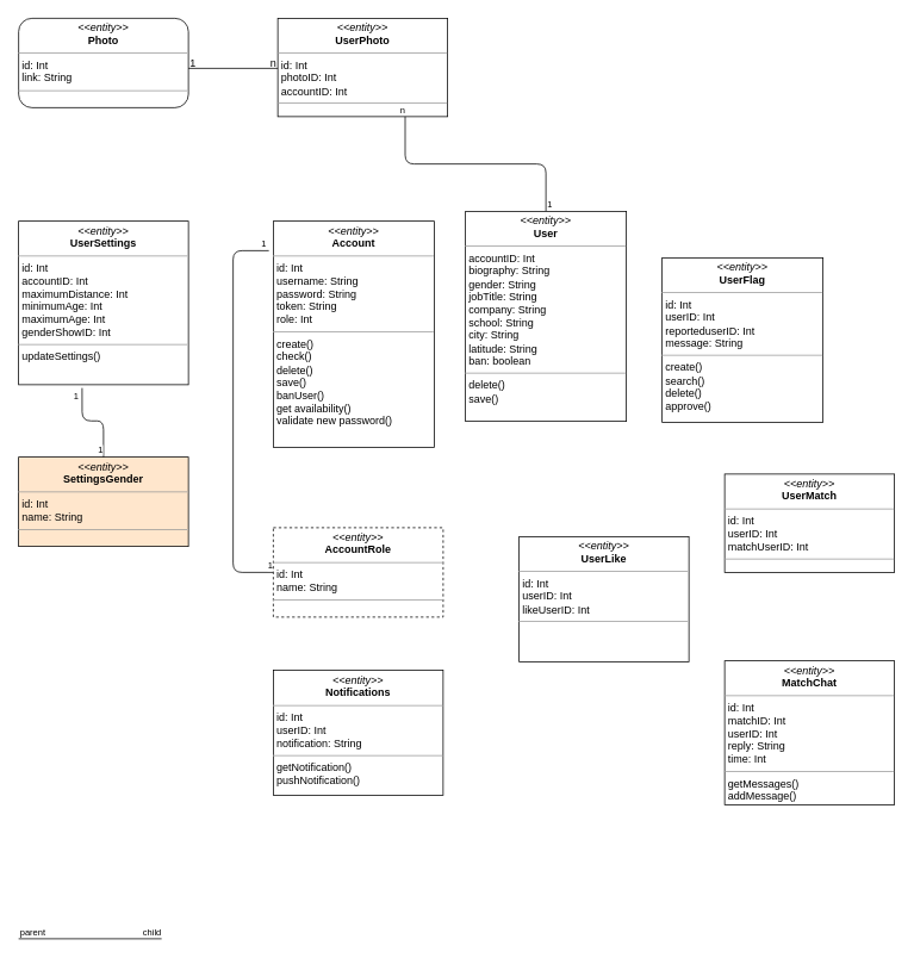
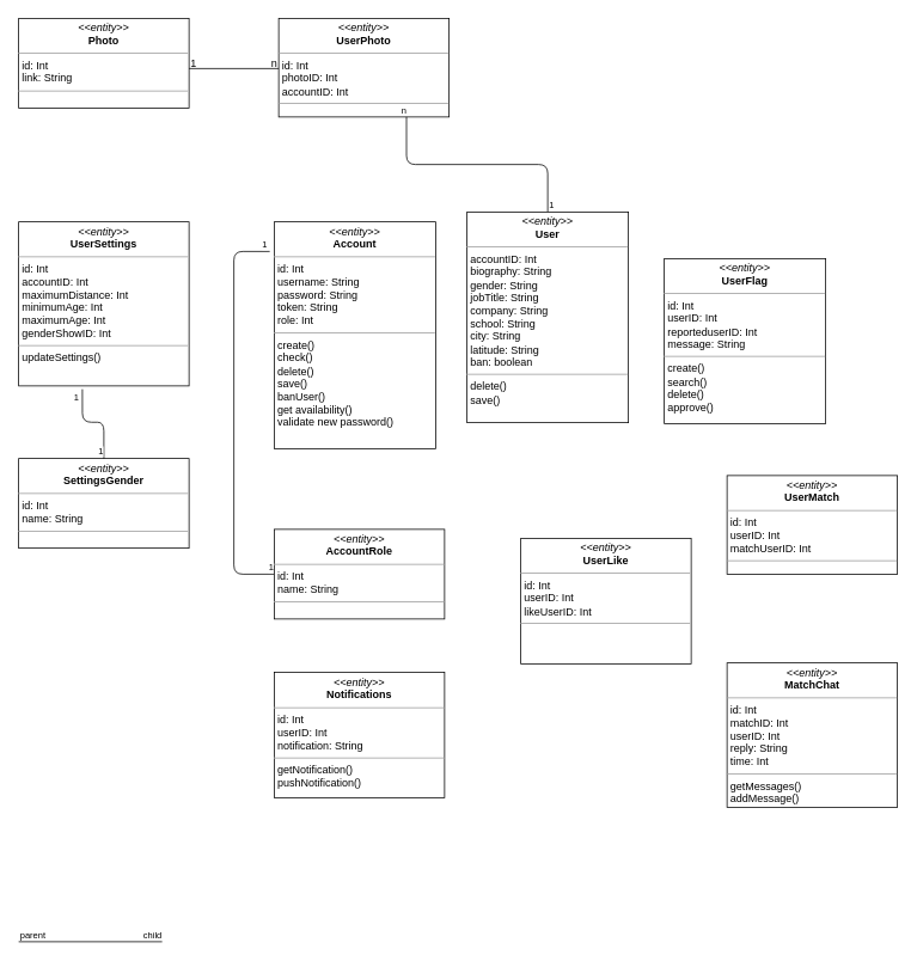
  <mxCell id="0" />
  <mxCell id="1" parent="0" />
  <mxCell id="2" value="&lt;p style=&quot;margin: 0px ; margin-top: 4px ; text-align: center&quot;&gt;&lt;i&gt;&amp;lt;&amp;lt;entity&amp;gt;&amp;gt;&lt;/i&gt;&lt;br&gt;&lt;b&gt;UserFlag&lt;/b&gt;&lt;/p&gt;&lt;hr size=&quot;1&quot;&gt;&lt;p style=&quot;margin: 0px ; margin-left: 4px&quot;&gt;&lt;font style=&quot;font-size: 12px&quot;&gt;id: Int&lt;/font&gt;&lt;/p&gt;&lt;p style=&quot;margin: 0px ; margin-left: 4px&quot;&gt;&lt;font style=&quot;font-size: 12px&quot;&gt;userID: Int&lt;/font&gt;&lt;/p&gt;&lt;p style=&quot;margin: 0px ; margin-left: 4px&quot;&gt;&lt;font style=&quot;font-size: 12px&quot;&gt;reporteduserID: Int&lt;/font&gt;&lt;/p&gt;&lt;p style=&quot;margin: 0px ; margin-left: 4px&quot;&gt;&lt;font style=&quot;font-size: 12px&quot;&gt;message: String&lt;/font&gt;&lt;/p&gt;&lt;hr size=&quot;1&quot;&gt;&lt;p style=&quot;margin: 0px ; margin-left: 4px&quot;&gt;create()&lt;/p&gt;&lt;p style=&quot;margin: 0px ; margin-left: 4px&quot;&gt;search()&lt;/p&gt;&lt;p style=&quot;margin: 0px ; margin-left: 4px&quot;&gt;delete()&lt;/p&gt;&lt;p style=&quot;margin: 0px ; margin-left: 4px&quot;&gt;approve()&lt;/p&gt;" style="verticalAlign=top;align=left;overflow=fill;fontSize=12;fontFamily=Helvetica;html=1;fillColor=#ffffff;" parent="1" vertex="1"><mxGeometry x="740" y="288" width="180" height="184" as="geometry" /></mxCell>
  <mxCell id="3" value="&lt;p style=&quot;margin: 0px ; margin-top: 4px ; text-align: center&quot;&gt;&lt;i&gt;&amp;lt;&amp;lt;entity&amp;gt;&amp;gt;&lt;/i&gt;&lt;br&gt;&lt;b&gt;Account&lt;/b&gt;&lt;/p&gt;&lt;hr size=&quot;1&quot;&gt;&lt;p style=&quot;margin: 0px ; margin-left: 4px&quot;&gt;&lt;font style=&quot;font-size: 12px&quot;&gt;id: Int&lt;/font&gt;&lt;/p&gt;&lt;p style=&quot;margin: 0px ; margin-left: 4px&quot;&gt;&lt;font style=&quot;font-size: 12px&quot;&gt;username: String&lt;/font&gt;&lt;/p&gt;&lt;p style=&quot;margin: 0px ; margin-left: 4px&quot;&gt;&lt;font style=&quot;font-size: 12px&quot;&gt;password: String&lt;/font&gt;&lt;/p&gt;&lt;p style=&quot;margin: 0px ; margin-left: 4px&quot;&gt;&lt;font style=&quot;font-size: 12px&quot;&gt;token: String&lt;/font&gt;&lt;/p&gt;&lt;p style=&quot;margin: 0px ; margin-left: 4px&quot;&gt;&lt;font style=&quot;font-size: 12px&quot;&gt;role: Int&lt;/font&gt;&lt;/p&gt;&lt;hr size=&quot;1&quot;&gt;&lt;p style=&quot;margin: 0px ; margin-left: 4px&quot;&gt;create()&lt;/p&gt;&lt;p style=&quot;margin: 0px ; margin-left: 4px&quot;&gt;check()&lt;/p&gt;&lt;p style=&quot;margin: 0px ; margin-left: 4px&quot;&gt;delete()&lt;/p&gt;&lt;p style=&quot;margin: 0px ; margin-left: 4px&quot;&gt;save()&lt;/p&gt;&lt;p style=&quot;margin: 0px ; margin-left: 4px&quot;&gt;banUser()&lt;/p&gt;&lt;p style=&quot;margin: 0px ; margin-left: 4px&quot;&gt;get availability()&lt;/p&gt;&lt;p style=&quot;margin: 0px ; margin-left: 4px&quot;&gt;validate new password()&lt;br&gt;&lt;/p&gt;" style="verticalAlign=top;align=left;overflow=fill;fontSize=12;fontFamily=Helvetica;html=1;fillColor=#ffffff;spacingLeft=0;spacing=2;" parent="1" vertex="1"><mxGeometry x="305" y="247" width="180" height="253" as="geometry" /></mxCell>
  <mxCell id="4" value="" style="group;container=1;" parent="1" vertex="1" connectable="0"><mxGeometry x="20" y="20" width="480" height="110" as="geometry" /></mxCell>
- <mxCell id="5" value="&lt;p style=&quot;margin: 0px ; margin-top: 4px ; text-align: center&quot;&gt;&lt;i&gt;&amp;lt;&amp;lt;entity&amp;gt;&amp;gt;&lt;/i&gt;&lt;br&gt;&lt;b&gt;Photo&lt;/b&gt;&lt;/p&gt;&lt;hr size=&quot;1&quot;&gt;&lt;p style=&quot;margin: 0px 0px 0px 4px&quot;&gt;id: Int&lt;/p&gt;&lt;p style=&quot;margin: 0px 0px 0px 4px&quot;&gt;link: String&lt;/p&gt;&lt;hr size=&quot;1&quot;&gt;&lt;p style=&quot;margin: 0px ; margin-left: 4px&quot;&gt;&lt;br&gt;&lt;/p&gt;" style="verticalAlign=top;align=left;overflow=fill;fontSize=12;fontFamily=Helvetica;html=1;rounded=1;" parent="4" vertex="1"><mxGeometry width="190" height="100" as="geometry" /></mxCell>
+ <mxCell id="5" value="&lt;p style=&quot;margin: 0px ; margin-top: 4px ; text-align: center&quot;&gt;&lt;i&gt;&amp;lt;&amp;lt;entity&amp;gt;&amp;gt;&lt;/i&gt;&lt;br&gt;&lt;b&gt;Photo&lt;/b&gt;&lt;/p&gt;&lt;hr size=&quot;1&quot;&gt;&lt;p style=&quot;margin: 0px 0px 0px 4px&quot;&gt;id: Int&lt;/p&gt;&lt;p style=&quot;margin: 0px 0px 0px 4px&quot;&gt;link: String&lt;/p&gt;&lt;hr size=&quot;1&quot;&gt;&lt;p style=&quot;margin: 0px ; margin-left: 4px&quot;&gt;&lt;br&gt;&lt;/p&gt;" style="verticalAlign=top;align=left;overflow=fill;fontSize=12;fontFamily=Helvetica;html=1;" parent="4" vertex="1"><mxGeometry width="190" height="100" as="geometry" /></mxCell>
  <mxCell id="6" value="&lt;p style=&quot;margin: 0px ; margin-top: 4px ; text-align: center&quot;&gt;&lt;i&gt;&amp;lt;&amp;lt;entity&amp;gt;&amp;gt;&lt;/i&gt;&lt;br&gt;&lt;b&gt;UserPhoto&lt;/b&gt;&lt;/p&gt;&lt;hr size=&quot;1&quot;&gt;&lt;p style=&quot;margin: 0px 0px 0px 4px&quot;&gt;id: Int&lt;/p&gt;&lt;p style=&quot;margin: 0px 0px 0px 4px&quot;&gt;photoID: Int&lt;/p&gt;&lt;p style=&quot;margin: 0px 0px 0px 4px&quot;&gt;accountID: Int&lt;/p&gt;&lt;hr size=&quot;1&quot;&gt;&lt;p style=&quot;margin: 0px ; margin-left: 4px&quot;&gt;&lt;br&gt;&lt;/p&gt;" style="verticalAlign=top;align=left;overflow=fill;fontSize=12;fontFamily=Helvetica;html=1;" parent="4" vertex="1"><mxGeometry x="290" width="190" height="110" as="geometry" /></mxCell>
  <mxCell id="7" style="edgeStyle=orthogonalEdgeStyle;rounded=0;orthogonalLoop=1;jettySize=auto;html=1;exitX=0.5;exitY=1;exitDx=0;exitDy=0;" parent="4" source="5" target="5" edge="1"><mxGeometry relative="1" as="geometry" /></mxCell>
  <mxCell id="8" value="" style="group" parent="4" connectable="0" vertex="1"><mxGeometry x="190" y="40" width="110" height="20" as="geometry" /></mxCell>
  <mxCell id="9" value="" style="line;strokeWidth=1;fillColor=none;align=left;verticalAlign=middle;spacingTop=-1;spacingLeft=3;spacingRight=3;rotatable=0;labelPosition=right;points=[];portConstraint=eastwest;" parent="8" vertex="1"><mxGeometry y="12" width="100" height="8" as="geometry" /></mxCell>
  <mxCell id="10" value="1" style="text;html=1;resizable=0;points=[];autosize=1;align=left;verticalAlign=top;spacingTop=-4;" parent="8" vertex="1"><mxGeometry width="20" height="20" as="geometry" /></mxCell>
  <mxCell id="11" value="n" style="text;html=1;resizable=0;points=[];autosize=1;align=left;verticalAlign=top;spacingTop=-4;" parent="8" vertex="1"><mxGeometry x="90" width="20" height="20" as="geometry" /></mxCell>
  <mxCell id="12" value="" style="endArrow=none;html=1;edgeStyle=orthogonalEdgeStyle;entryX=0;entryY=0.5;entryDx=0;entryDy=0;" parent="1" target="17" edge="1"><mxGeometry relative="1" as="geometry"><mxPoint x="300" y="280" as="sourcePoint" /><mxPoint x="470" as="targetPoint" y="380" /><Array as="points"><mxPoint x="260" y="280" /><mxPoint x="260" y="640" /></Array></mxGeometry></mxCell>
  <mxCell id="13" value="1" style="resizable=0;html=1;align=left;verticalAlign=bottom;labelBackgroundColor=#ffffff;fontSize=10;" parent="12" connectable="0" vertex="1"><mxGeometry x="-1" relative="1" as="geometry"><mxPoint x="-10" as="offset" /></mxGeometry></mxCell>
  <mxCell id="14" value="1" style="resizable=0;html=1;align=right;verticalAlign=bottom;labelBackgroundColor=#ffffff;fontSize=10;" parent="12" connectable="0" vertex="1"><mxGeometry x="1" relative="1" as="geometry" /></mxCell>
  <mxCell id="15" value="&lt;p style=&quot;margin: 0px ; margin-top: 4px ; text-align: center&quot;&gt;&lt;i&gt;&amp;lt;&amp;lt;entity&amp;gt;&amp;gt;&lt;/i&gt;&lt;br&gt;&lt;b&gt;UserLike&lt;/b&gt;&lt;/p&gt;&lt;hr size=&quot;1&quot;&gt;&lt;p style=&quot;margin: 0px 0px 0px 4px&quot;&gt;id: Int&lt;/p&gt;&lt;p style=&quot;margin: 0px 0px 0px 4px&quot;&gt;userID: Int&lt;/p&gt;&lt;p style=&quot;margin: 0px 0px 0px 4px&quot;&gt;likeUserID: Int&lt;/p&gt;&lt;hr size=&quot;1&quot;&gt;&lt;p style=&quot;margin: 0px ; margin-left: 4px&quot;&gt;&lt;br&gt;&lt;/p&gt;" style="verticalAlign=top;align=left;overflow=fill;fontSize=12;fontFamily=Helvetica;html=1;" parent="1" vertex="1"><mxGeometry x="580" y="600" width="190" height="140" as="geometry" /></mxCell>
  <mxCell id="16" value="&lt;p style=&quot;margin: 0px ; margin-top: 4px ; text-align: center&quot;&gt;&lt;i&gt;&amp;lt;&amp;lt;entity&amp;gt;&amp;gt;&lt;/i&gt;&lt;br&gt;&lt;b&gt;MatchChat&lt;/b&gt;&lt;/p&gt;&lt;hr size=&quot;1&quot;&gt;&lt;p style=&quot;margin: 0px 0px 0px 4px&quot;&gt;id: Int&lt;/p&gt;&lt;p style=&quot;margin: 0px 0px 0px 4px&quot;&gt;matchID: Int&lt;/p&gt;&lt;p style=&quot;margin: 0px 0px 0px 4px&quot;&gt;userID: Int&lt;/p&gt;&lt;p style=&quot;margin: 0px 0px 0px 4px&quot;&gt;reply: String&lt;/p&gt;&lt;p style=&quot;margin: 0px 0px 0px 4px&quot;&gt;time: Int&lt;/p&gt;&lt;hr size=&quot;1&quot;&gt;&lt;p style=&quot;margin: 0px ; margin-left: 4px&quot;&gt;getMessages()&lt;/p&gt;&lt;p style=&quot;margin: 0px ; margin-left: 4px&quot;&gt;addMessage()&lt;/p&gt;" style="verticalAlign=top;align=left;overflow=fill;fontSize=12;fontFamily=Helvetica;html=1;" parent="1" vertex="1"><mxGeometry x="810" y="739" width="190" height="161" as="geometry" /></mxCell>
- <mxCell id="17" value="&lt;p style=&quot;margin: 0px ; margin-top: 4px ; text-align: center&quot;&gt;&lt;i&gt;&amp;lt;&amp;lt;entity&amp;gt;&amp;gt;&lt;/i&gt;&lt;br&gt;&lt;b&gt;AccountRole&lt;/b&gt;&lt;/p&gt;&lt;hr size=&quot;1&quot;&gt;&lt;p style=&quot;margin: 0px 0px 0px 4px&quot;&gt;id: Int&lt;/p&gt;&lt;p style=&quot;margin: 0px 0px 0px 4px&quot;&gt;name: String&lt;/p&gt;&lt;hr size=&quot;1&quot;&gt;&lt;p style=&quot;margin: 0px ; margin-left: 4px&quot;&gt;&lt;br&gt;&lt;/p&gt;" style="verticalAlign=top;align=left;overflow=fill;fontSize=12;fontFamily=Helvetica;html=1;dashed=1;" parent="1" vertex="1"><mxGeometry x="305" y="590" width="190" height="100" as="geometry" /></mxCell>
+ <mxCell id="17" value="&lt;p style=&quot;margin: 0px ; margin-top: 4px ; text-align: center&quot;&gt;&lt;i&gt;&amp;lt;&amp;lt;entity&amp;gt;&amp;gt;&lt;/i&gt;&lt;br&gt;&lt;b&gt;AccountRole&lt;/b&gt;&lt;/p&gt;&lt;hr size=&quot;1&quot;&gt;&lt;p style=&quot;margin: 0px 0px 0px 4px&quot;&gt;id: Int&lt;/p&gt;&lt;p style=&quot;margin: 0px 0px 0px 4px&quot;&gt;name: String&lt;/p&gt;&lt;hr size=&quot;1&quot;&gt;&lt;p style=&quot;margin: 0px ; margin-left: 4px&quot;&gt;&lt;br&gt;&lt;/p&gt;" style="verticalAlign=top;align=left;overflow=fill;fontSize=12;fontFamily=Helvetica;html=1;" parent="1" vertex="1"><mxGeometry x="305" y="590" width="190" height="100" as="geometry" /></mxCell>
  <mxCell id="18" value="&lt;p style=&quot;margin: 0px ; margin-top: 4px ; text-align: center&quot;&gt;&lt;i&gt;&amp;lt;&amp;lt;entity&amp;gt;&amp;gt;&lt;/i&gt;&lt;br&gt;&lt;b&gt;UserSettings&lt;/b&gt;&lt;/p&gt;&lt;hr size=&quot;1&quot;&gt;&lt;p style=&quot;margin: 0px 0px 0px 4px&quot;&gt;id: Int&lt;/p&gt;&lt;p style=&quot;margin: 0px 0px 0px 4px&quot;&gt;accountID: Int&lt;/p&gt;&lt;p style=&quot;margin: 0px 0px 0px 4px&quot;&gt;maximumDistance: Int&lt;/p&gt;&lt;p style=&quot;margin: 0px 0px 0px 4px&quot;&gt;minimumAge: Int&lt;/p&gt;&lt;p style=&quot;margin: 0px 0px 0px 4px&quot;&gt;maximumAge: Int&lt;/p&gt;&lt;p style=&quot;margin: 0px 0px 0px 4px&quot;&gt;genderShowID: Int&lt;/p&gt;&lt;hr size=&quot;1&quot;&gt;&lt;p style=&quot;margin: 0px ; margin-left: 4px&quot;&gt;updateSettings()&lt;/p&gt;" style="verticalAlign=top;align=left;overflow=fill;fontSize=12;fontFamily=Helvetica;html=1;" parent="1" vertex="1"><mxGeometry x="20" y="247" width="190" height="183" as="geometry" /></mxCell>
- <mxCell id="19" value="&lt;p style=&quot;margin: 0px ; margin-top: 4px ; text-align: center&quot;&gt;&lt;i&gt;&amp;lt;&amp;lt;entity&amp;gt;&amp;gt;&lt;/i&gt;&lt;br&gt;&lt;b&gt;SettingsGender&lt;/b&gt;&lt;/p&gt;&lt;hr size=&quot;1&quot;&gt;&lt;p style=&quot;margin: 0px 0px 0px 4px&quot;&gt;id: Int&lt;/p&gt;&lt;p style=&quot;margin: 0px 0px 0px 4px&quot;&gt;name: String&lt;/p&gt;&lt;hr size=&quot;1&quot;&gt;&lt;p style=&quot;margin: 0px ; margin-left: 4px&quot;&gt;&lt;br&gt;&lt;/p&gt;" style="verticalAlign=top;align=left;overflow=fill;fontSize=12;fontFamily=Helvetica;html=1;fillColor=#ffe6cc;" parent="1" vertex="1"><mxGeometry x="20" y="511" width="190" height="100" as="geometry" /></mxCell>
+ <mxCell id="19" value="&lt;p style=&quot;margin: 0px ; margin-top: 4px ; text-align: center&quot;&gt;&lt;i&gt;&amp;lt;&amp;lt;entity&amp;gt;&amp;gt;&lt;/i&gt;&lt;br&gt;&lt;b&gt;SettingsGender&lt;/b&gt;&lt;/p&gt;&lt;hr size=&quot;1&quot;&gt;&lt;p style=&quot;margin: 0px 0px 0px 4px&quot;&gt;id: Int&lt;/p&gt;&lt;p style=&quot;margin: 0px 0px 0px 4px&quot;&gt;name: String&lt;/p&gt;&lt;hr size=&quot;1&quot;&gt;&lt;p style=&quot;margin: 0px ; margin-left: 4px&quot;&gt;&lt;br&gt;&lt;/p&gt;" style="verticalAlign=top;align=left;overflow=fill;fontSize=12;fontFamily=Helvetica;html=1;" parent="1" vertex="1"><mxGeometry x="20" y="511" width="190" height="100" as="geometry" /></mxCell>
  <mxCell id="20" value="" style="endArrow=none;html=1;edgeStyle=orthogonalEdgeStyle;entryX=0.75;entryY=1;entryDx=0;entryDy=0;exitX=0.5;exitY=0;exitDx=0;exitDy=0;" parent="1" source="29" target="6" edge="1"><mxGeometry relative="1" as="geometry"><mxPoint x="390" y="246.5" as="sourcePoint" /><mxPoint x="550" y="246.5" as="targetPoint" /></mxGeometry></mxCell>
  <mxCell id="21" value="1" style="resizable=0;html=1;align=left;verticalAlign=bottom;labelBackgroundColor=#ffffff;fontSize=10;" parent="20" connectable="0" vertex="1"><mxGeometry x="-1" relative="1" as="geometry" /></mxCell>
  <mxCell id="22" value="n" style="resizable=0;html=1;align=right;verticalAlign=bottom;labelBackgroundColor=#ffffff;fontSize=10;" parent="20" connectable="0" vertex="1"><mxGeometry x="1" relative="1" as="geometry" /></mxCell>
  <mxCell id="23" value="" style="endArrow=none;html=1;edgeStyle=orthogonalEdgeStyle;entryX=0.5;entryY=0;entryDx=0;entryDy=0;exitX=0.374;exitY=1.02;exitDx=0;exitDy=0;exitPerimeter=0;" parent="1" source="18" target="19" edge="1"><mxGeometry relative="1" as="geometry"><mxPoint x="100" y="396.5" as="sourcePoint" /><mxPoint x="260" y="396.5" as="targetPoint" /></mxGeometry></mxCell>
  <mxCell id="24" value="1" style="resizable=0;html=1;align=left;verticalAlign=bottom;labelBackgroundColor=#ffffff;fontSize=10;" parent="23" connectable="0" vertex="1"><mxGeometry x="-1" relative="1" as="geometry"><mxPoint x="-11" y="16" as="offset" /></mxGeometry></mxCell>
  <mxCell id="25" value="1" style="resizable=0;html=1;align=right;verticalAlign=bottom;labelBackgroundColor=#ffffff;fontSize=10;" parent="23" connectable="0" vertex="1"><mxGeometry x="1" relative="1" as="geometry" /></mxCell>
  <mxCell id="26" value="" style="endArrow=none;html=1;edgeStyle=orthogonalEdgeStyle;" parent="1" edge="1"><mxGeometry relative="1" as="geometry"><mxPoint x="20" y="1050" as="sourcePoint" /><mxPoint x="180" y="1050" as="targetPoint" /></mxGeometry></mxCell>
  <mxCell id="27" value="parent" style="resizable=0;html=1;align=left;verticalAlign=bottom;labelBackgroundColor=#ffffff;fontSize=10;" parent="26" connectable="0" vertex="1"><mxGeometry x="-1" relative="1" as="geometry" /></mxCell>
  <mxCell id="28" value="child" style="resizable=0;html=1;align=right;verticalAlign=bottom;labelBackgroundColor=#ffffff;fontSize=10;" parent="26" connectable="0" vertex="1"><mxGeometry x="1" relative="1" as="geometry" /></mxCell>
  <mxCell id="29" value="&lt;p style=&quot;margin: 0px ; margin-top: 4px ; text-align: center&quot;&gt;&lt;i&gt;&amp;lt;&amp;lt;entity&amp;gt;&amp;gt;&lt;/i&gt;&lt;br&gt;&lt;b&gt;User&lt;/b&gt;&lt;/p&gt;&lt;hr size=&quot;1&quot;&gt;&lt;p style=&quot;margin: 0px ; margin-left: 4px&quot;&gt;&lt;font style=&quot;font-size: 12px&quot;&gt;accountID: Int&lt;/font&gt;&lt;/p&gt;&lt;p style=&quot;margin: 0px ; margin-left: 4px&quot;&gt;&lt;font style=&quot;font-size: 12px&quot;&gt;biography: String&lt;/font&gt;&lt;/p&gt;&lt;p style=&quot;margin: 0px ; margin-left: 4px&quot;&gt;&lt;font style=&quot;font-size: 12px&quot;&gt;gender: String&lt;/font&gt;&lt;/p&gt;&lt;p style=&quot;margin: 0px ; margin-left: 4px&quot;&gt;&lt;font style=&quot;font-size: 12px&quot;&gt;jobTitle: String&lt;/font&gt;&lt;/p&gt;&lt;p style=&quot;margin: 0px ; margin-left: 4px&quot;&gt;&lt;font style=&quot;font-size: 12px&quot;&gt;company: String&lt;/font&gt;&lt;/p&gt;&lt;p style=&quot;margin: 0px ; margin-left: 4px&quot;&gt;&lt;font style=&quot;font-size: 12px&quot;&gt;school: String&lt;/font&gt;&lt;/p&gt;&lt;p style=&quot;margin: 0px ; margin-left: 4px&quot;&gt;&lt;font style=&quot;font-size: 12px&quot;&gt;city: String&lt;/font&gt;&lt;/p&gt;&lt;p style=&quot;margin: 0px ; margin-left: 4px&quot;&gt;&lt;font style=&quot;font-size: 12px&quot;&gt;latitude: String&lt;/font&gt;&lt;/p&gt;&lt;p style=&quot;margin: 0px ; margin-left: 4px&quot;&gt;&lt;font style=&quot;font-size: 12px&quot;&gt;ban: boolean&lt;/font&gt;&lt;/p&gt;&lt;hr size=&quot;1&quot;&gt;&lt;p style=&quot;margin: 0px ; margin-left: 4px&quot;&gt;&lt;span&gt;delete()&lt;/span&gt;&lt;br&gt;&lt;/p&gt;&lt;p style=&quot;margin: 0px ; margin-left: 4px&quot;&gt;save()&lt;/p&gt;" style="verticalAlign=top;align=left;overflow=fill;fontSize=12;fontFamily=Helvetica;html=1;fillColor=#ffffff;spacingLeft=0;spacing=2;" parent="1" vertex="1"><mxGeometry x="520" y="236" width="180" height="235" as="geometry" /></mxCell>
  <mxCell id="30" value="&lt;p style=&quot;margin: 0px ; margin-top: 4px ; text-align: center&quot;&gt;&lt;i&gt;&amp;lt;&amp;lt;entity&amp;gt;&amp;gt;&lt;/i&gt;&lt;br&gt;&lt;b&gt;UserMatch&lt;/b&gt;&lt;/p&gt;&lt;hr size=&quot;1&quot;&gt;&lt;p style=&quot;margin: 0px 0px 0px 4px&quot;&gt;id: Int&lt;/p&gt;&lt;p style=&quot;margin: 0px 0px 0px 4px&quot;&gt;userID: Int&lt;/p&gt;&lt;p style=&quot;margin: 0px 0px 0px 4px&quot;&gt;matchUserID: Int&lt;/p&gt;&lt;hr size=&quot;1&quot;&gt;&lt;p style=&quot;margin: 0px ; margin-left: 4px&quot;&gt;&lt;br&gt;&lt;/p&gt;" style="verticalAlign=top;align=left;overflow=fill;fontSize=12;fontFamily=Helvetica;html=1;" parent="1" vertex="1"><mxGeometry x="810" y="530" width="190" height="110" as="geometry" /></mxCell>
  <mxCell id="31" value="&lt;p style=&quot;margin: 0px ; margin-top: 4px ; text-align: center&quot;&gt;&lt;i&gt;&amp;lt;&amp;lt;entity&amp;gt;&amp;gt;&lt;/i&gt;&lt;br&gt;&lt;b&gt;Notifications&lt;/b&gt;&lt;/p&gt;&lt;hr size=&quot;1&quot;&gt;&lt;p style=&quot;margin: 0px 0px 0px 4px&quot;&gt;id: Int&lt;/p&gt;&lt;p style=&quot;margin: 0px 0px 0px 4px&quot;&gt;userID: Int&lt;br&gt;&lt;/p&gt;&lt;p style=&quot;margin: 0px 0px 0px 4px&quot;&gt;notification: String&lt;/p&gt;&lt;hr size=&quot;1&quot;&gt;&lt;p style=&quot;margin: 0px ; margin-left: 4px&quot;&gt;getNotification()&lt;/p&gt;&lt;p style=&quot;margin: 0px ; margin-left: 4px&quot;&gt;pushNotification()&lt;/p&gt;" style="verticalAlign=top;align=left;overflow=fill;fontSize=12;fontFamily=Helvetica;html=1;" parent="1" vertex="1"><mxGeometry x="305" y="749.5" width="190" height="140" as="geometry" /></mxCell>
